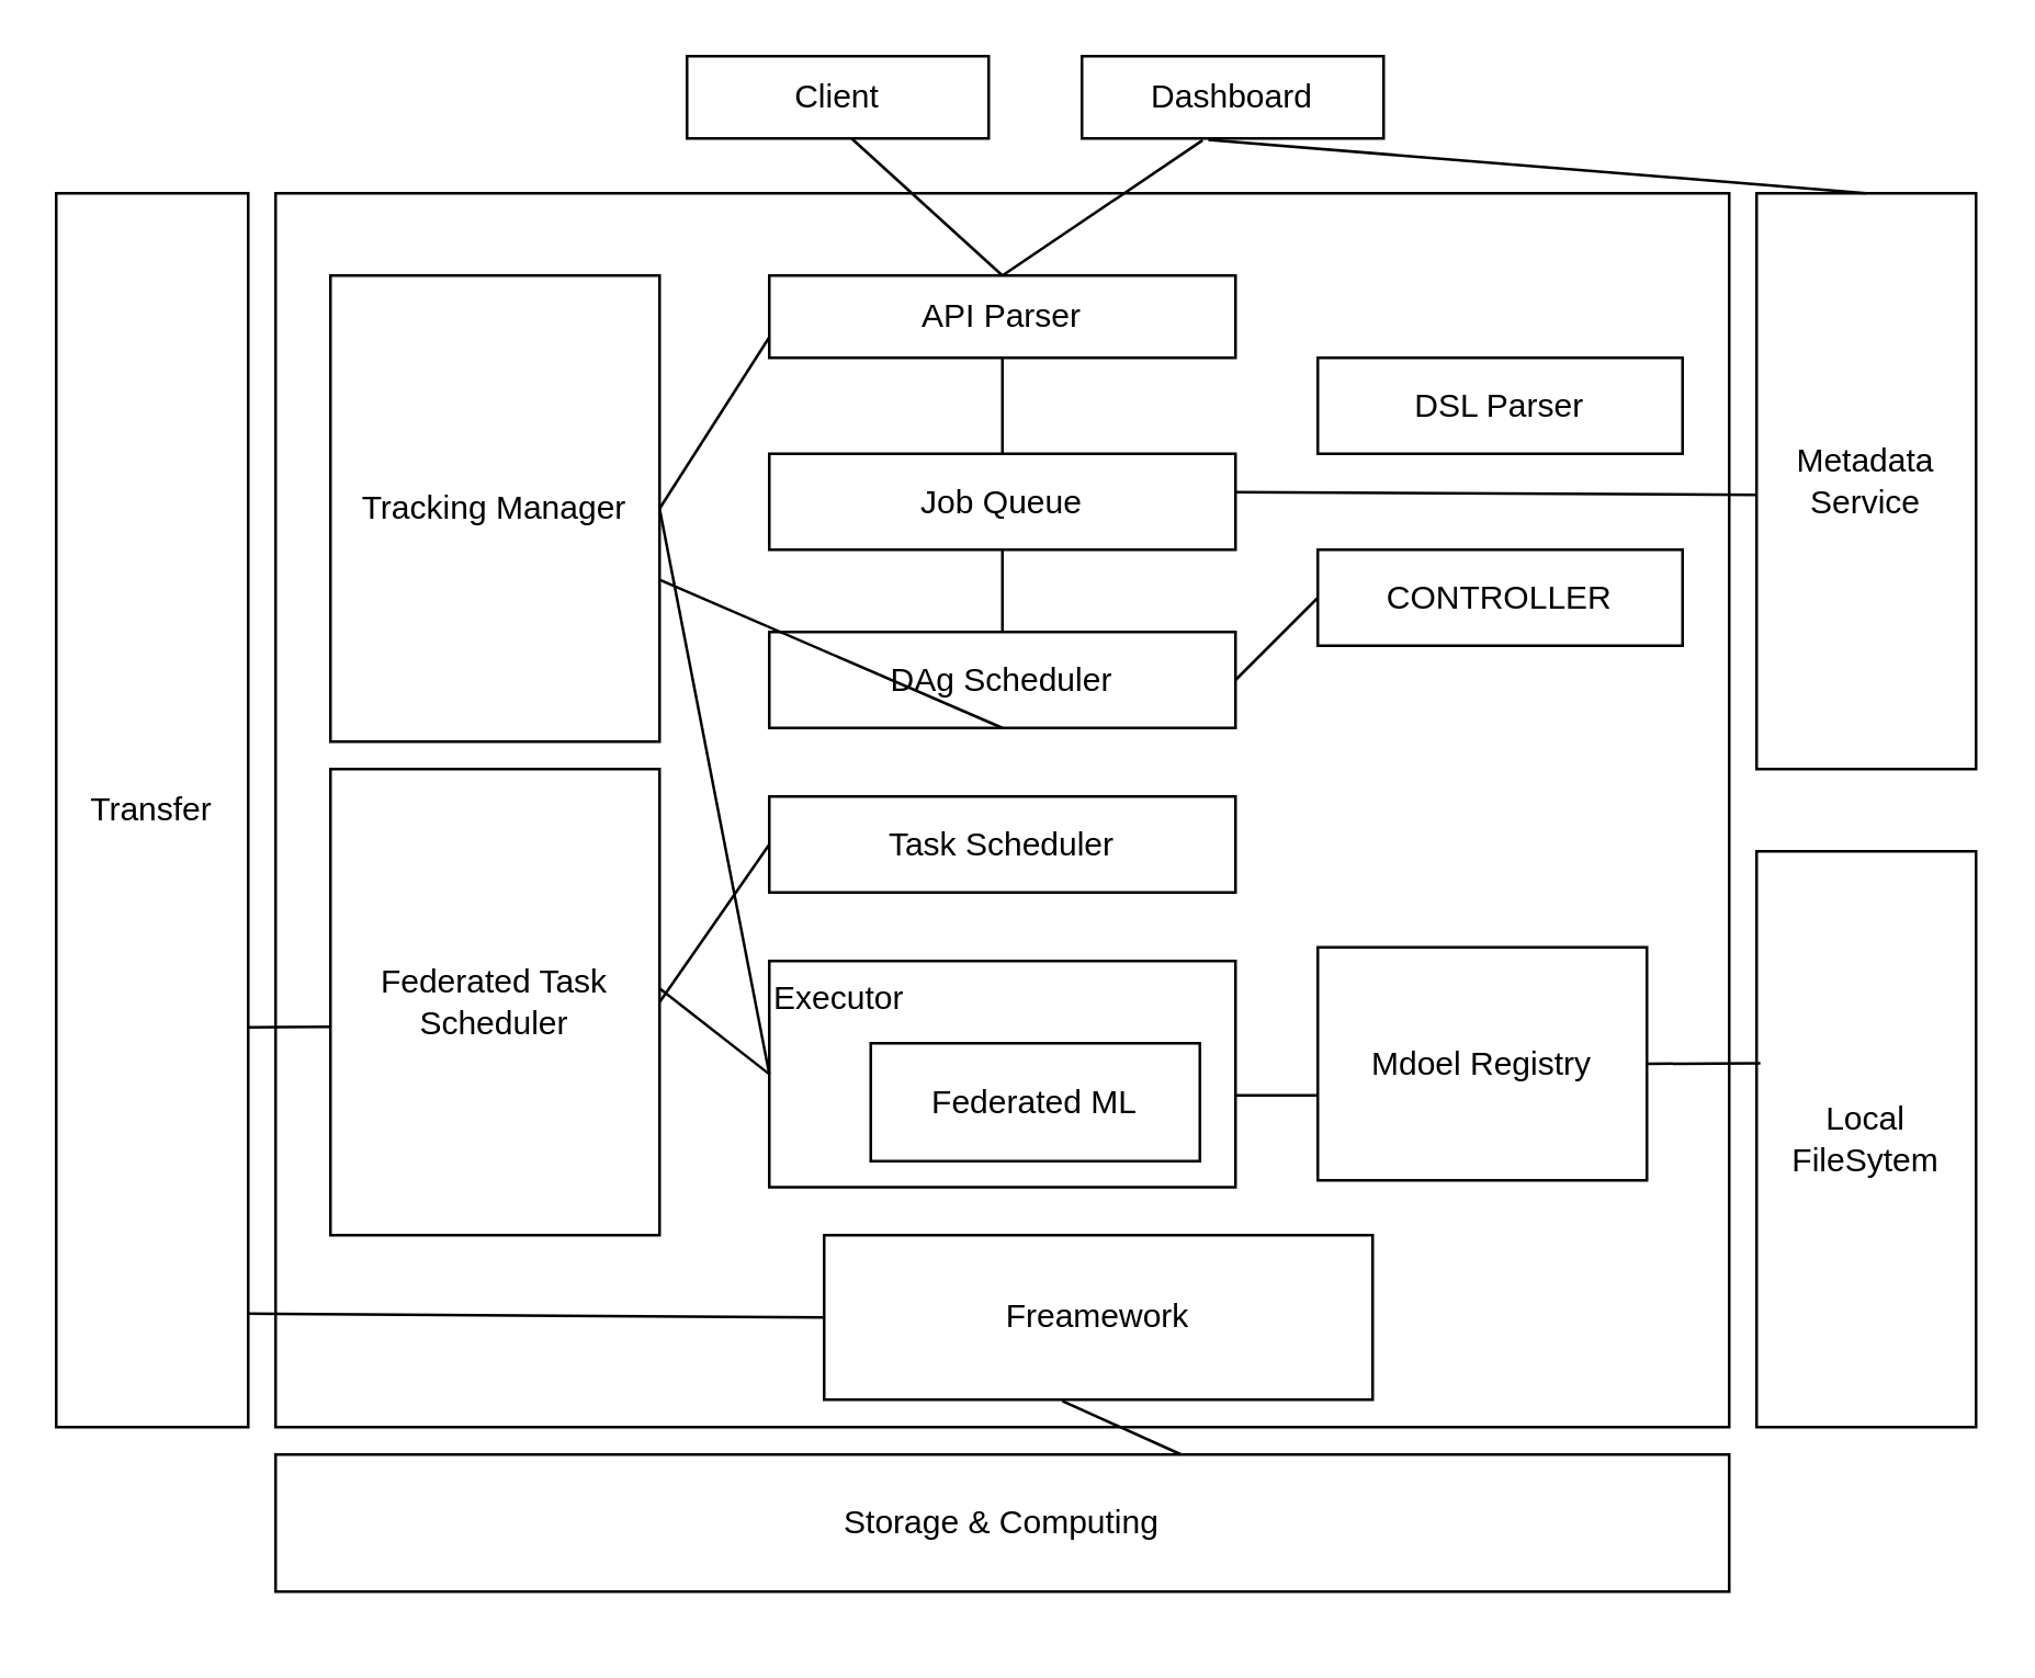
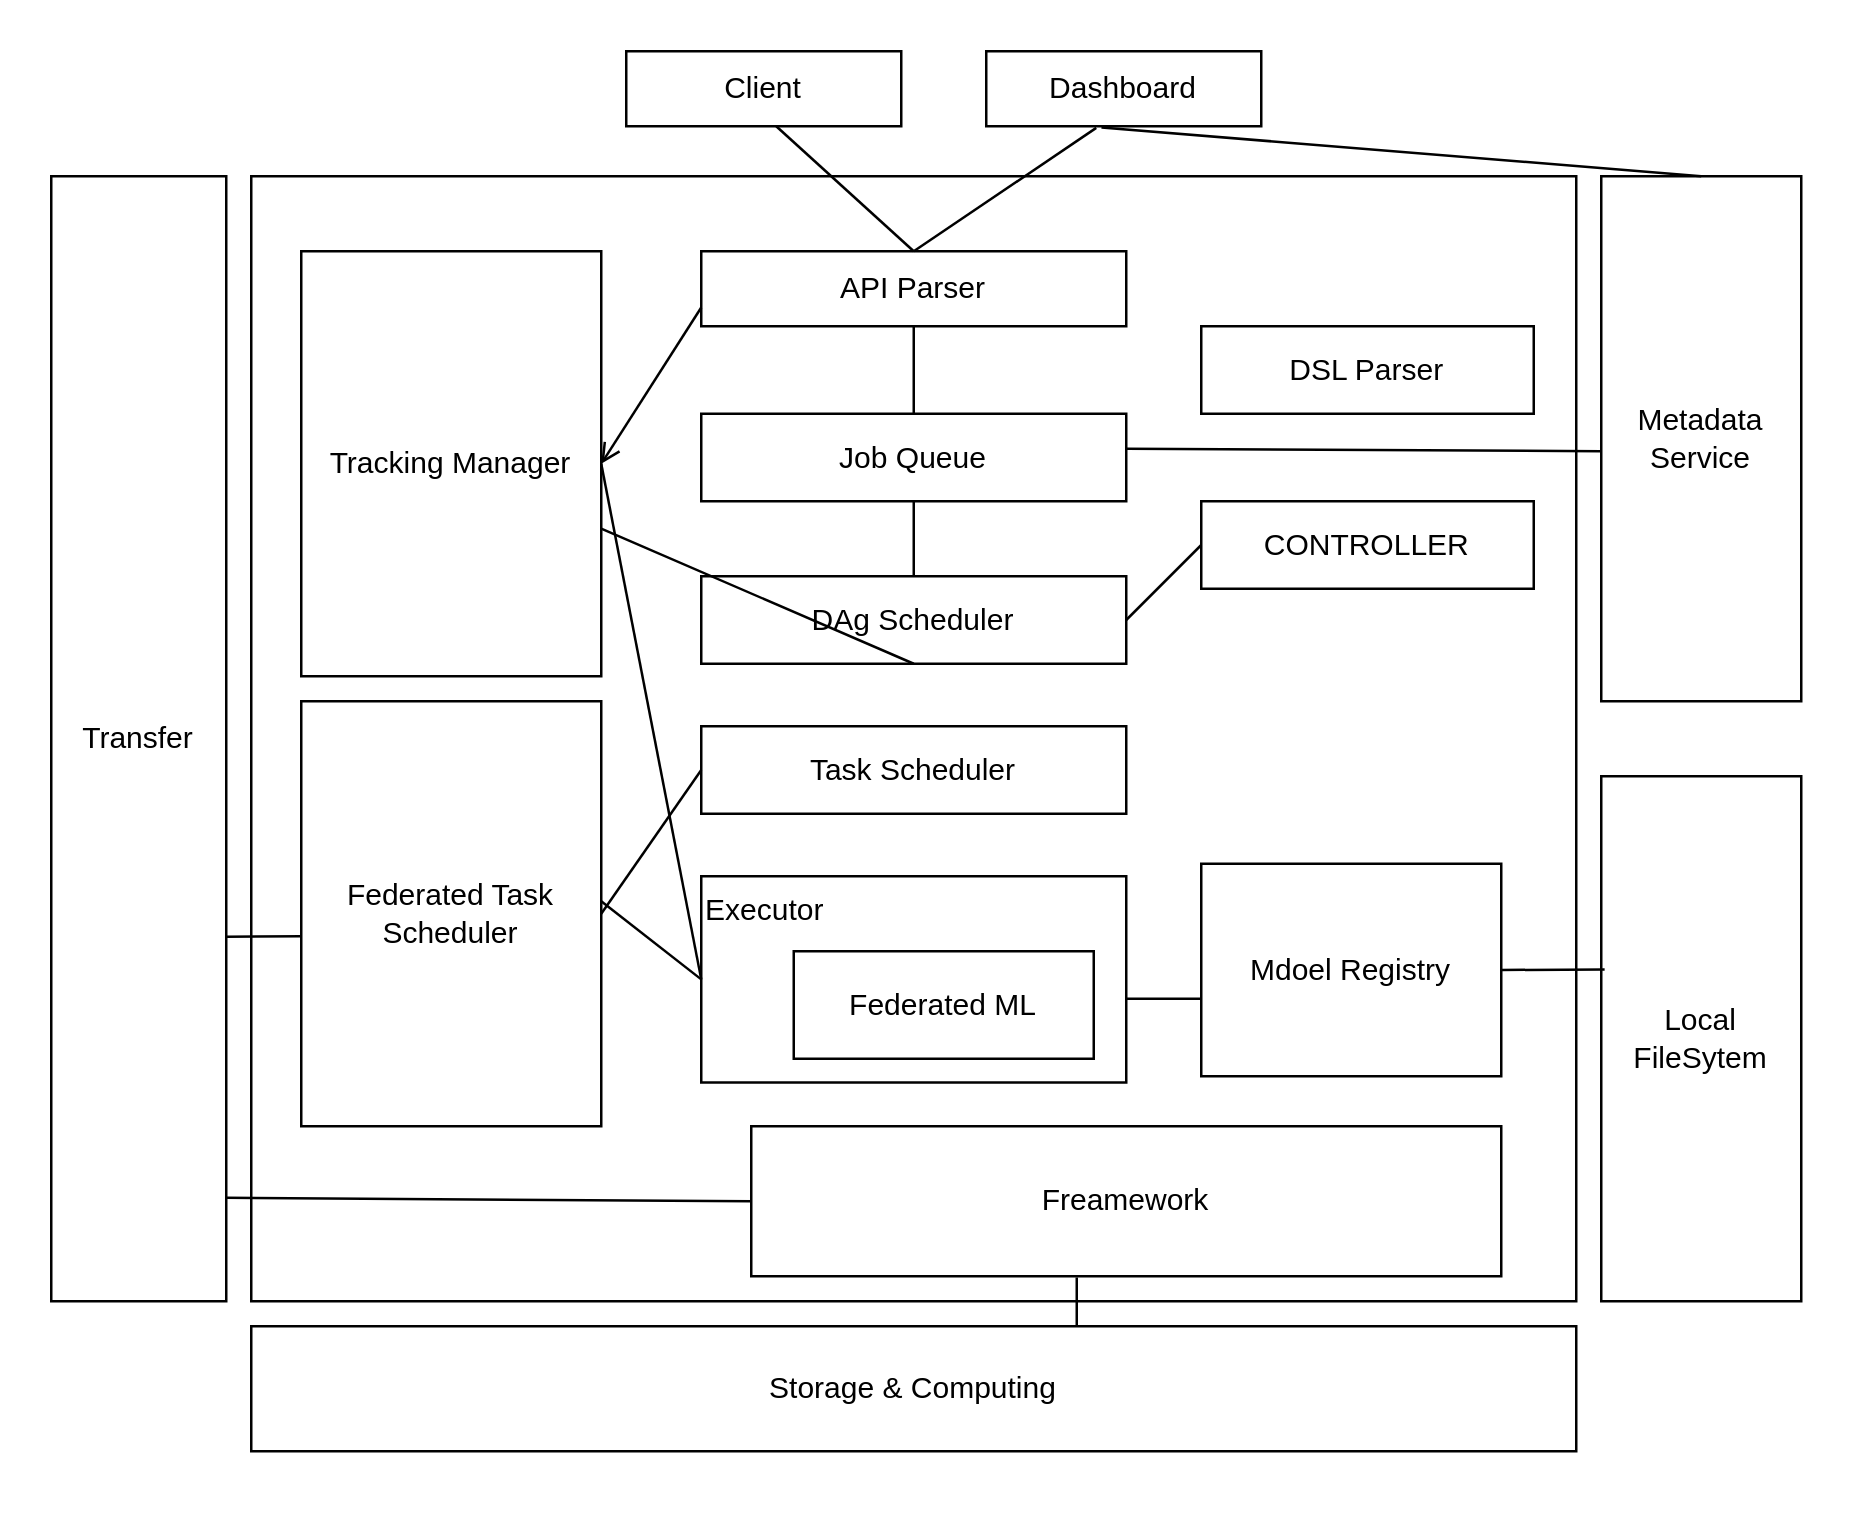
  <mxCell id="0" />
  <mxCell id="1" parent="0" />
  <mxCell id="2" value="" style="group" vertex="1" connectable="0" parent="1"><mxGeometry x="20" y="20" width="700" height="570" as="geometry" /></mxCell>
  <mxCell id="3" value="" style="rounded=0;whiteSpace=wrap;html=1;" vertex="1" parent="2"><mxGeometry x="80" y="50" width="530" height="450" as="geometry" /></mxCell>
  <mxCell id="4" value="Client" style="rounded=0;whiteSpace=wrap;html=1;" vertex="1" parent="2"><mxGeometry x="230" width="110" height="30" as="geometry" /></mxCell>
  <mxCell id="5" value="Dashboard" style="rounded=0;whiteSpace=wrap;html=1;" vertex="1" parent="2"><mxGeometry x="374" width="110" height="30" as="geometry" /></mxCell>
  <mxCell id="6" value="Transfer" style="rounded=0;whiteSpace=wrap;html=1;" vertex="1" parent="2"><mxGeometry y="50" width="70" height="450" as="geometry" /></mxCell>
  <mxCell id="7" value="Storage &amp;amp; Computing" style="rounded=0;whiteSpace=wrap;html=1;" vertex="1" parent="2"><mxGeometry x="80" y="510" width="530" height="50" as="geometry" /></mxCell>
  <mxCell id="8" value="Metadata Service" style="rounded=0;whiteSpace=wrap;html=1;" vertex="1" parent="2"><mxGeometry x="620" y="50" width="80" height="210" as="geometry" /></mxCell>
  <mxCell id="9" value="Local FileSytem" style="rounded=0;whiteSpace=wrap;html=1;" vertex="1" parent="2"><mxGeometry x="620" y="290" width="80" height="210" as="geometry" /></mxCell>
  <mxCell id="10" value="API Parser" style="rounded=0;whiteSpace=wrap;html=1;" vertex="1" parent="2"><mxGeometry x="260" y="80" width="170" height="30" as="geometry" /></mxCell>
  <mxCell id="11" value="Tracking Manager" style="rounded=0;whiteSpace=wrap;html=1;" vertex="1" parent="2"><mxGeometry x="100" y="80" width="120" height="170" as="geometry" /></mxCell>
  <mxCell id="12" value="Federated Task Scheduler" style="rounded=0;whiteSpace=wrap;html=1;" vertex="1" parent="2"><mxGeometry x="100" y="260" width="120" height="170" as="geometry" /></mxCell>
  <mxCell id="13" value="Job Queue" style="rounded=0;whiteSpace=wrap;html=1;" vertex="1" parent="2"><mxGeometry x="260" y="145" width="170" height="35" as="geometry" /></mxCell>
  <mxCell id="14" value="DAg Scheduler" style="rounded=0;whiteSpace=wrap;html=1;" vertex="1" parent="2"><mxGeometry x="260" y="210" width="170" height="35" as="geometry" /></mxCell>
  <mxCell id="15" value="Task Scheduler" style="rounded=0;whiteSpace=wrap;html=1;" vertex="1" parent="2"><mxGeometry x="260" y="270" width="170" height="35" as="geometry" /></mxCell>
  <mxCell id="16" value="Executor" style="rounded=0;whiteSpace=wrap;html=1;verticalAlign=top;align=left;" vertex="1" parent="2"><mxGeometry x="260" y="330" width="170" height="82.5" as="geometry" /></mxCell>
  <mxCell id="17" value="Federated ML" style="rounded=0;whiteSpace=wrap;html=1;" vertex="1" parent="2"><mxGeometry x="297" y="360" width="120" height="43" as="geometry" /></mxCell>
- <mxCell id="18" value="Freamework" style="rounded=0;whiteSpace=wrap;html=1;" vertex="1" parent="2"><mxGeometry x="280" y="430" width="200" height="60" as="geometry" /></mxCell>
+ <mxCell id="18" value="Freamework" style="rounded=0;whiteSpace=wrap;html=1;" vertex="1" parent="2"><mxGeometry x="280" y="430" width="300" height="60" as="geometry" /></mxCell>
  <mxCell id="19" value="Mdoel Registry" style="rounded=0;whiteSpace=wrap;html=1;" vertex="1" parent="2"><mxGeometry x="460" y="325" width="120" height="85" as="geometry" /></mxCell>
  <mxCell id="20" value="CONTROLLER" style="rounded=0;whiteSpace=wrap;html=1;" vertex="1" parent="2"><mxGeometry x="460" y="180" width="133" height="35" as="geometry" /></mxCell>
  <mxCell id="21" value="DSL Parser" style="rounded=0;whiteSpace=wrap;html=1;" vertex="1" parent="2"><mxGeometry x="460" y="110" width="133" height="35" as="geometry" /></mxCell>
  <mxCell id="22" value="" style="endArrow=none;html=1;rounded=0;exitX=0.5;exitY=0;exitDx=0;exitDy=0;" edge="1" parent="2" source="10"><mxGeometry width="50" height="50" relative="1" as="geometry"><mxPoint x="240" y="80" as="sourcePoint" /><mxPoint x="290" y="30" as="targetPoint" /></mxGeometry></mxCell>
  <mxCell id="23" value="" style="endArrow=none;html=1;rounded=0;exitX=0.5;exitY=0;exitDx=0;exitDy=0;entryX=0.4;entryY=1.022;entryDx=0;entryDy=0;entryPerimeter=0;" edge="1" parent="2" source="10" target="5"><mxGeometry width="50" height="50" relative="1" as="geometry"><mxPoint x="355" y="90" as="sourcePoint" /><mxPoint x="300" y="40" as="targetPoint" /></mxGeometry></mxCell>
- <mxCell id="24" value="" style="endArrow=none;html=1;rounded=0;exitX=0;exitY=0.75;exitDx=0;exitDy=0;entryX=1;entryY=0.5;entryDx=0;entryDy=0;" edge="1" parent="2" source="10" target="11"><mxGeometry width="50" height="50" relative="1" as="geometry"><mxPoint x="355" y="90" as="sourcePoint" /><mxPoint x="300" y="40" as="targetPoint" /></mxGeometry></mxCell>
+ <mxCell id="24" value="" style="endArrow=open;html=1;rounded=0;exitX=0;exitY=0.75;exitDx=0;exitDy=0;entryX=1;entryY=0.5;entryDx=0;entryDy=0;" edge="1" parent="2" source="10" target="11"><mxGeometry width="50" height="50" relative="1" as="geometry"><mxPoint x="355" y="90" as="sourcePoint" /><mxPoint x="300" y="40" as="targetPoint" /></mxGeometry></mxCell>
  <mxCell id="25" value="" style="endArrow=none;html=1;rounded=0;exitX=1;exitY=0.5;exitDx=0;exitDy=0;entryX=0;entryY=0.5;entryDx=0;entryDy=0;" edge="1" parent="2" source="11" target="16"><mxGeometry width="50" height="50" relative="1" as="geometry"><mxPoint x="270" y="113" as="sourcePoint" /><mxPoint x="230" y="175" as="targetPoint" /></mxGeometry></mxCell>
  <mxCell id="26" value="" style="endArrow=none;html=1;rounded=0;exitX=1;exitY=0.676;exitDx=0;exitDy=0;exitPerimeter=0;" edge="1" parent="2" source="6"><mxGeometry width="50" height="50" relative="1" as="geometry"><mxPoint x="230" y="175" as="sourcePoint" /><mxPoint x="100" y="354" as="targetPoint" /></mxGeometry></mxCell>
  <mxCell id="27" value="" style="endArrow=none;html=1;rounded=0;exitX=1;exitY=0.908;exitDx=0;exitDy=0;entryX=0;entryY=0.5;entryDx=0;entryDy=0;exitPerimeter=0;" edge="1" parent="2" source="6" target="18"><mxGeometry width="50" height="50" relative="1" as="geometry"><mxPoint x="230" y="175" as="sourcePoint" /><mxPoint x="270" y="381" as="targetPoint" /></mxGeometry></mxCell>
  <mxCell id="28" value="" style="endArrow=none;html=1;rounded=0;exitX=0;exitY=0.5;exitDx=0;exitDy=0;entryX=1;entryY=0.5;entryDx=0;entryDy=0;" edge="1" parent="2" source="15" target="12"><mxGeometry width="50" height="50" relative="1" as="geometry"><mxPoint x="270" y="113" as="sourcePoint" /><mxPoint x="230" y="175" as="targetPoint" /></mxGeometry></mxCell>
  <mxCell id="29" value="" style="endArrow=none;html=1;rounded=0;exitX=0;exitY=0.5;exitDx=0;exitDy=0;" edge="1" parent="2" source="16"><mxGeometry width="50" height="50" relative="1" as="geometry"><mxPoint x="270" y="298" as="sourcePoint" /><mxPoint x="220" y="340" as="targetPoint" /></mxGeometry></mxCell>
  <mxCell id="30" value="" style="endArrow=none;html=1;rounded=0;exitX=0.5;exitY=1;exitDx=0;exitDy=0;" edge="1" parent="2" source="10" target="13"><mxGeometry width="50" height="50" relative="1" as="geometry"><mxPoint x="270" y="113" as="sourcePoint" /><mxPoint x="230" y="175" as="targetPoint" /></mxGeometry></mxCell>
  <mxCell id="31" value="" style="endArrow=none;html=1;rounded=0;exitX=0.5;exitY=1;exitDx=0;exitDy=0;entryX=0.5;entryY=0;entryDx=0;entryDy=0;" edge="1" parent="2" source="13" target="14"><mxGeometry width="50" height="50" relative="1" as="geometry"><mxPoint x="355" y="120" as="sourcePoint" /><mxPoint x="355" y="135" as="targetPoint" /></mxGeometry></mxCell>
  <mxCell id="32" value="" style="endArrow=none;html=1;rounded=0;exitX=0.5;exitY=1;exitDx=0;exitDy=0;" edge="1" parent="2" source="14" target="11"><mxGeometry width="50" height="50" relative="1" as="geometry"><mxPoint x="355" y="190" as="sourcePoint" /><mxPoint x="355" y="220" as="targetPoint" /></mxGeometry></mxCell>
  <mxCell id="33" value="" style="endArrow=none;html=1;rounded=0;exitX=0.5;exitY=0;exitDx=0;exitDy=0;entryX=0;entryY=0.635;entryDx=0;entryDy=0;entryPerimeter=0;" edge="1" parent="2" target="19"><mxGeometry width="50" height="50" relative="1" as="geometry"><mxPoint x="430" y="379" as="sourcePoint" /><mxPoint x="503" y="330" as="targetPoint" /></mxGeometry></mxCell>
  <mxCell id="34" value="" style="endArrow=none;html=1;rounded=0;exitX=0.5;exitY=0;exitDx=0;exitDy=0;entryX=0.419;entryY=1.017;entryDx=0;entryDy=0;entryPerimeter=0;" edge="1" parent="2" source="8" target="5"><mxGeometry width="50" height="50" relative="1" as="geometry"><mxPoint x="355" y="90" as="sourcePoint" /><mxPoint x="428" y="41" as="targetPoint" /></mxGeometry></mxCell>
  <mxCell id="35" value="" style="endArrow=none;html=1;rounded=0;exitX=0.5;exitY=0;exitDx=0;exitDy=0;" edge="1" parent="2"><mxGeometry width="50" height="50" relative="1" as="geometry"><mxPoint x="430" y="159" as="sourcePoint" /><mxPoint x="620" y="160" as="targetPoint" /></mxGeometry></mxCell>
  <mxCell id="36" value="" style="endArrow=none;html=1;rounded=0;exitX=0;exitY=0.5;exitDx=0;exitDy=0;entryX=1;entryY=0.5;entryDx=0;entryDy=0;" edge="1" parent="2" source="20" target="14"><mxGeometry width="50" height="50" relative="1" as="geometry"><mxPoint x="355" y="190" as="sourcePoint" /><mxPoint x="355" y="220" as="targetPoint" /></mxGeometry></mxCell>
  <mxCell id="37" value="" style="endArrow=none;html=1;rounded=0;exitX=0.017;exitY=0.368;exitDx=0;exitDy=0;entryX=1;entryY=0.5;entryDx=0;entryDy=0;exitPerimeter=0;" edge="1" parent="2" source="9" target="19"><mxGeometry width="50" height="50" relative="1" as="geometry"><mxPoint x="470" y="208" as="sourcePoint" /><mxPoint x="440" y="238" as="targetPoint" /></mxGeometry></mxCell>
  <mxCell id="38" value="" style="endArrow=none;html=1;rounded=0;exitX=0.623;exitY=0;exitDx=0;exitDy=0;exitPerimeter=0;entryX=0.434;entryY=1.008;entryDx=0;entryDy=0;entryPerimeter=0;" edge="1" parent="2" source="7" target="18"><mxGeometry width="50" height="50" relative="1" as="geometry"><mxPoint x="367" y="540" as="sourcePoint" /><mxPoint x="417" y="490" as="targetPoint" /></mxGeometry></mxCell>
